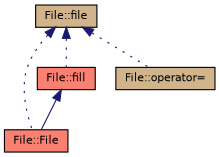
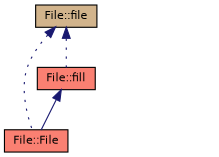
  digraph {
    rankdir=TB
    node [color=black fillcolor=tan fontname=Helvetica fontsize=10 shape=record style=filled]
    edge [color=midnightblue dir=back fontname=Helvetica fontsize=10 labelfontname=Helvetica labelfontsize=10 style=dotted]
    n1 [fontcolor=black height=0.2 label="File::file" width=0.4]
    n2 [fillcolor=salmon height=0.2 label="File::File" width=0.4]
    n3 [fillcolor=salmon height=0.2 label="File::fill" width=0.4]
-   n4 [height=0.2 label="File::operator=" width=0.4]
    n1 -> n2
    n1 -> n3
-   n1 -> n4
    n3 -> n2 [style=solid]
  }
